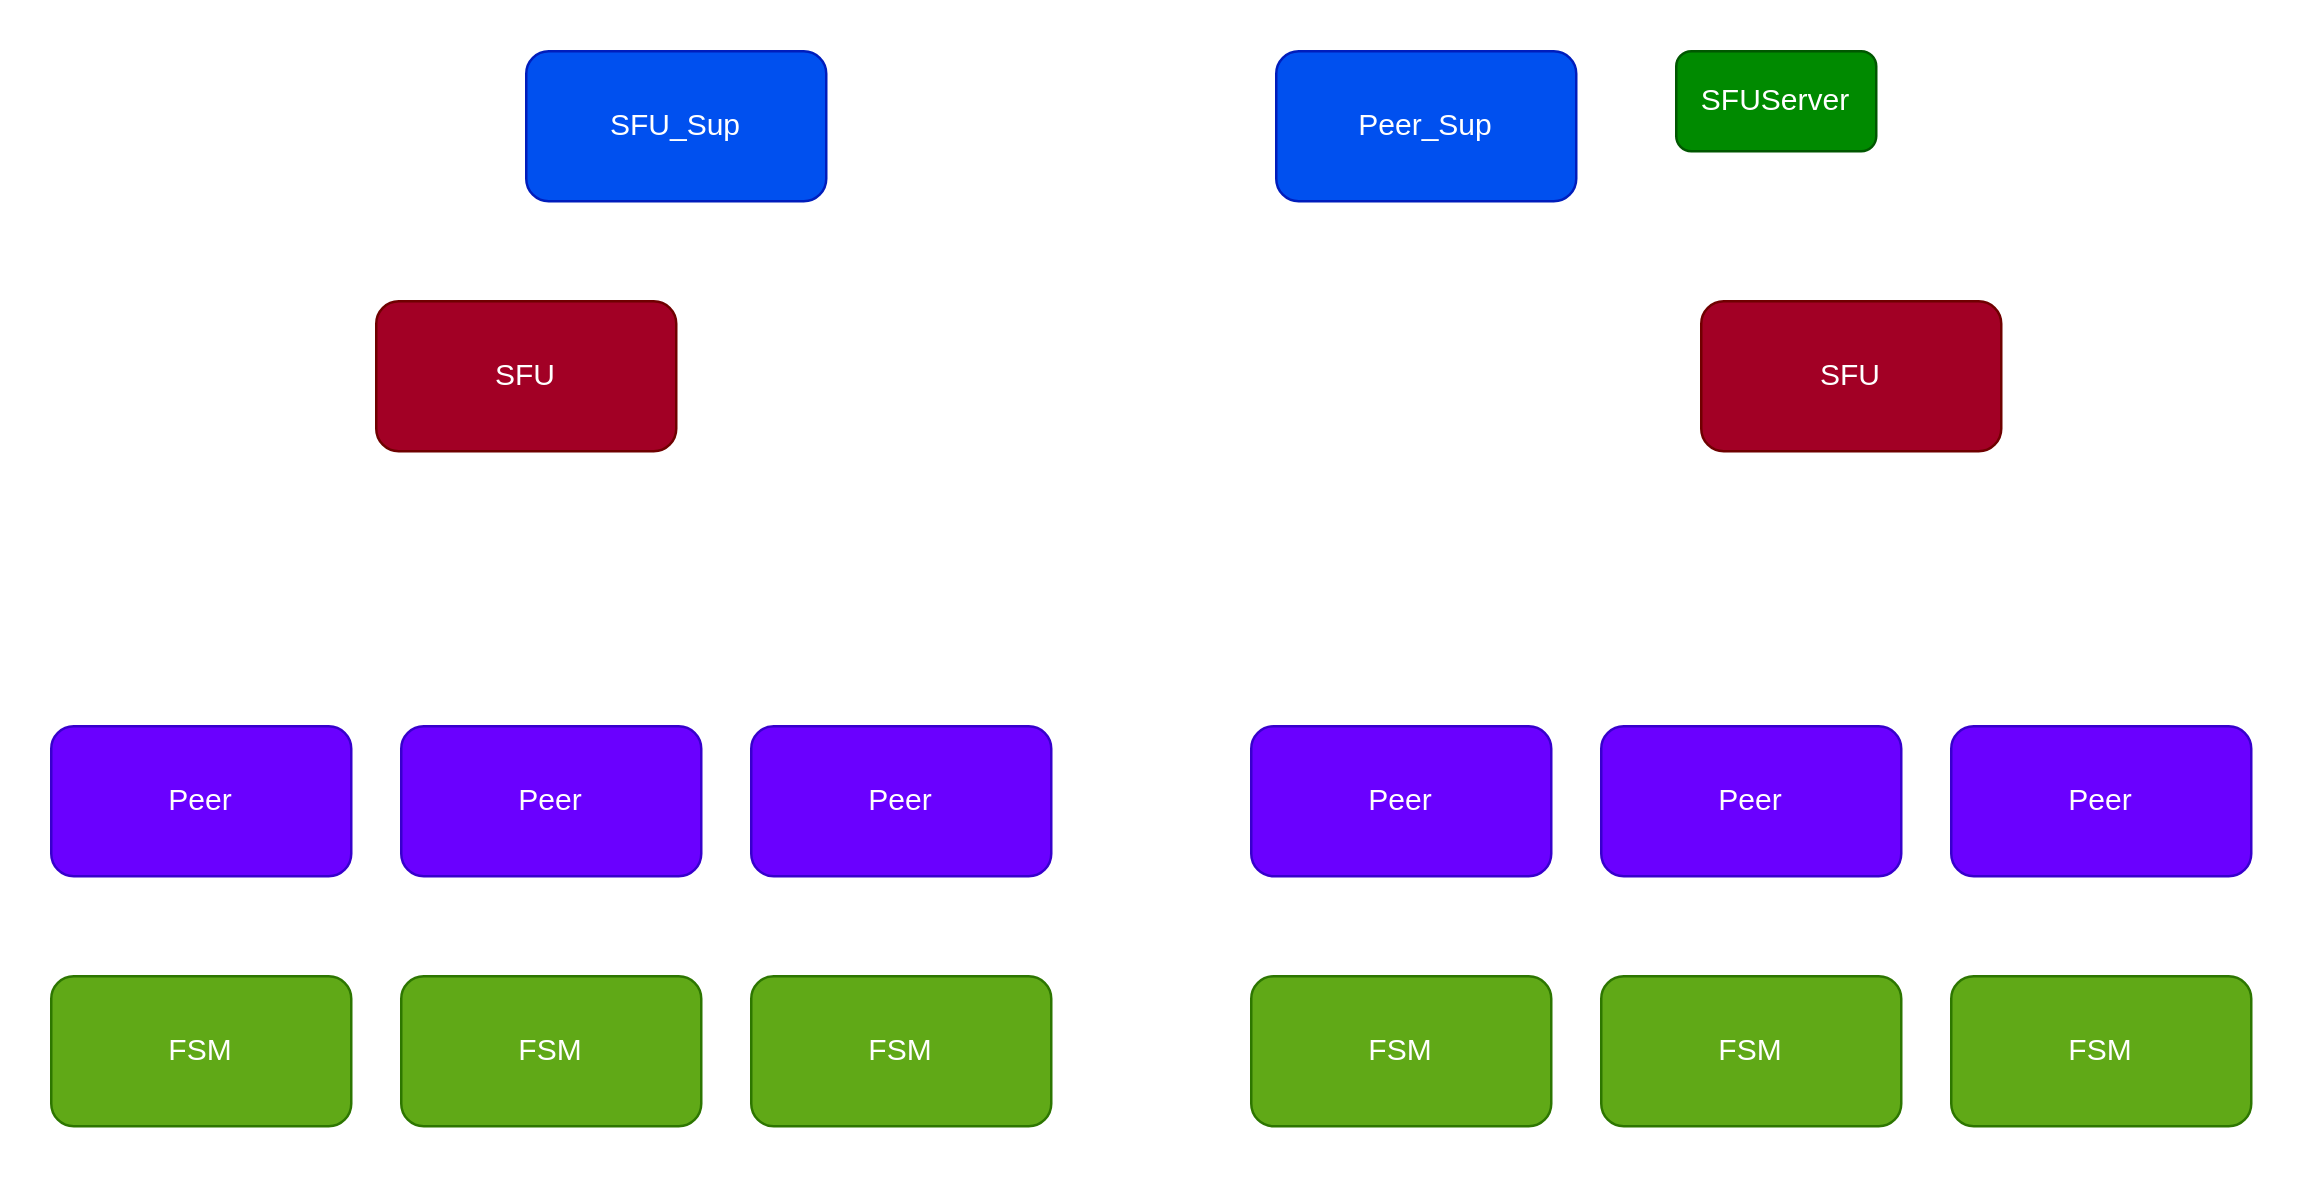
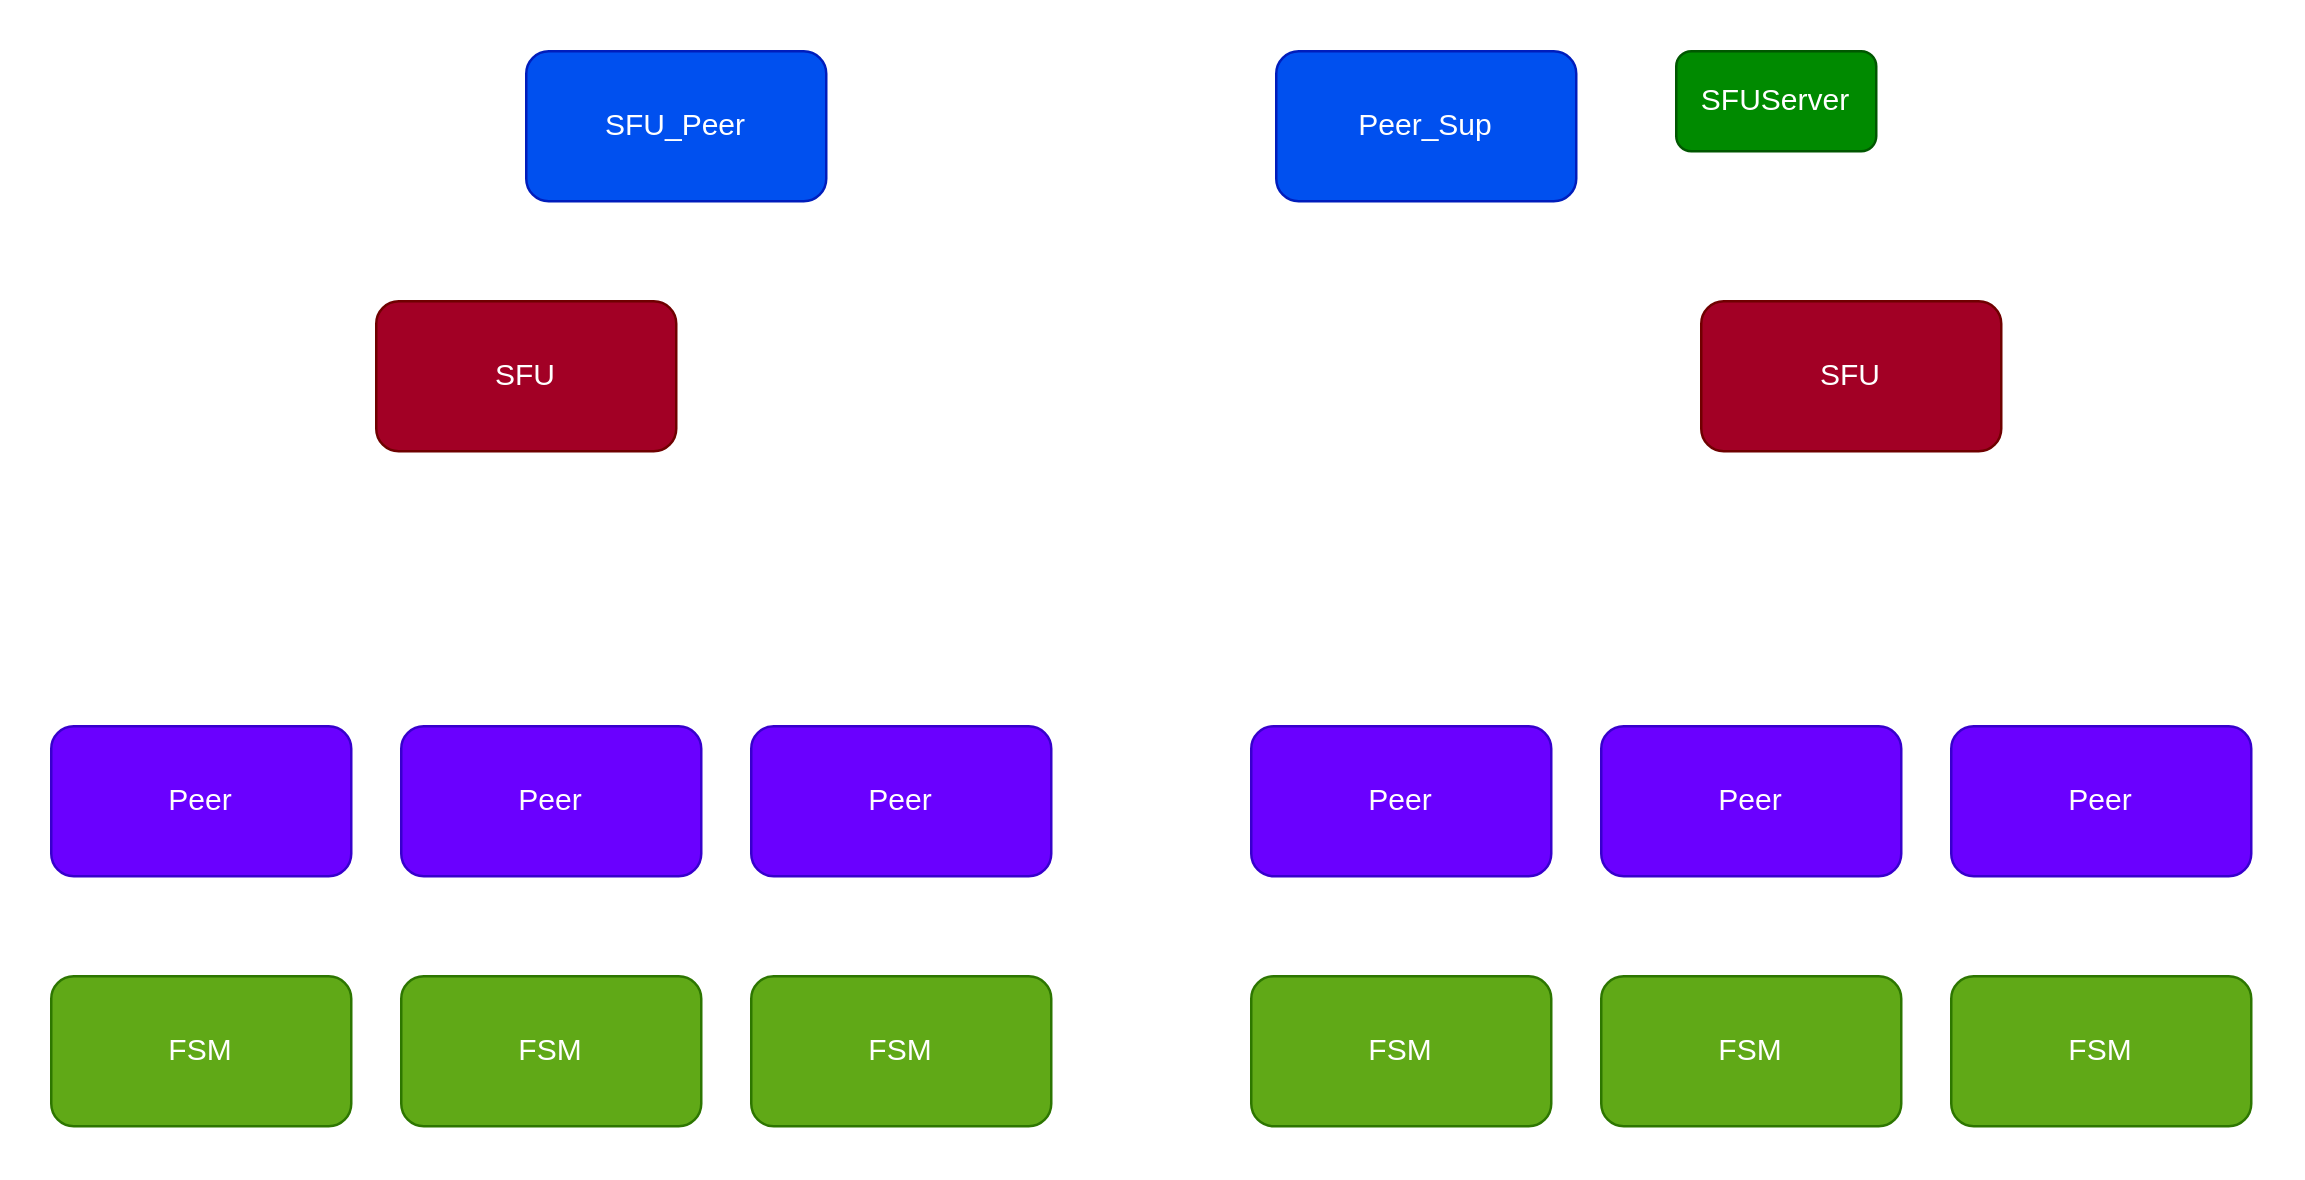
  <mxCell id="0" />
  <mxCell id="1" parent="0" />
  <mxCell id="2" value="SFU" style="rounded=1;whiteSpace=wrap;html=1;fillColor=#a20025;fontColor=#ffffff;strokeColor=#6F0000;" vertex="1" parent="1"><mxGeometry x="150" y="120" width="120" height="60" as="geometry" /></mxCell>
  <mxCell id="3" value="Peer" style="rounded=1;whiteSpace=wrap;html=1;fillColor=#6a00ff;fontColor=#ffffff;strokeColor=#3700CC;" vertex="1" parent="1"><mxGeometry x="20" y="290" width="120" height="60" as="geometry" /></mxCell>
  <mxCell id="4" value="FSM" style="rounded=1;whiteSpace=wrap;html=1;fillColor=#60a917;fontColor=#ffffff;strokeColor=#2D7600;" vertex="1" parent="1"><mxGeometry x="20" y="390" width="120" height="60" as="geometry" /></mxCell>
  <mxCell id="5" value="Peer" style="rounded=1;whiteSpace=wrap;html=1;fillColor=#6a00ff;fontColor=#ffffff;strokeColor=#3700CC;" vertex="1" parent="1"><mxGeometry x="160" y="290" width="120" height="60" as="geometry" /></mxCell>
  <mxCell id="6" value="FSM" style="rounded=1;whiteSpace=wrap;html=1;fillColor=#60a917;fontColor=#ffffff;strokeColor=#2D7600;" vertex="1" parent="1"><mxGeometry x="160" y="390" width="120" height="60" as="geometry" /></mxCell>
  <mxCell id="7" value="Peer" style="rounded=1;whiteSpace=wrap;html=1;fillColor=#6a00ff;fontColor=#ffffff;strokeColor=#3700CC;" vertex="1" parent="1"><mxGeometry x="300" y="290" width="120" height="60" as="geometry" /></mxCell>
  <mxCell id="8" value="FSM" style="rounded=1;whiteSpace=wrap;html=1;fillColor=#60a917;fontColor=#ffffff;strokeColor=#2D7600;" vertex="1" parent="1"><mxGeometry x="300" y="390" width="120" height="60" as="geometry" /></mxCell>
  <mxCell id="9" value="SFU" style="rounded=1;whiteSpace=wrap;html=1;fillColor=#a20025;fontColor=#ffffff;strokeColor=#6F0000;" vertex="1" parent="1"><mxGeometry x="680" y="120" width="120" height="60" as="geometry" /></mxCell>
  <mxCell id="10" value="Peer" style="rounded=1;whiteSpace=wrap;html=1;fillColor=#6a00ff;fontColor=#ffffff;strokeColor=#3700CC;" vertex="1" parent="1"><mxGeometry x="500" y="290" width="120" height="60" as="geometry" /></mxCell>
  <mxCell id="11" value="FSM" style="rounded=1;whiteSpace=wrap;html=1;fillColor=#60a917;fontColor=#ffffff;strokeColor=#2D7600;" vertex="1" parent="1"><mxGeometry x="500" y="390" width="120" height="60" as="geometry" /></mxCell>
  <mxCell id="12" value="Peer" style="rounded=1;whiteSpace=wrap;html=1;fillColor=#6a00ff;fontColor=#ffffff;strokeColor=#3700CC;" vertex="1" parent="1"><mxGeometry x="640" y="290" width="120" height="60" as="geometry" /></mxCell>
  <mxCell id="13" value="FSM" style="rounded=1;whiteSpace=wrap;html=1;fillColor=#60a917;fontColor=#ffffff;strokeColor=#2D7600;" vertex="1" parent="1"><mxGeometry x="640" y="390" width="120" height="60" as="geometry" /></mxCell>
  <mxCell id="14" value="Peer" style="rounded=1;whiteSpace=wrap;html=1;fillColor=#6a00ff;fontColor=#ffffff;strokeColor=#3700CC;" vertex="1" parent="1"><mxGeometry x="780" y="290" width="120" height="60" as="geometry" /></mxCell>
  <mxCell id="15" value="FSM" style="rounded=1;whiteSpace=wrap;html=1;fillColor=#60a917;fontColor=#ffffff;strokeColor=#2D7600;" vertex="1" parent="1"><mxGeometry x="780" y="390" width="120" height="60" as="geometry" /></mxCell>
  <mxCell id="16" value="SFUServer" style="rounded=1;whiteSpace=wrap;html=1;fillColor=#008a00;fontColor=#ffffff;strokeColor=#005700;" vertex="1" parent="1"><mxGeometry x="670" y="20" width="80" height="40" as="geometry" /></mxCell>
- <mxCell id="17" value="SFU_Sup" style="rounded=1;whiteSpace=wrap;html=1;fillColor=#0050ef;fontColor=#ffffff;strokeColor=#001DBC;" vertex="1" parent="1"><mxGeometry x="210" y="20" width="120" height="60" as="geometry" /></mxCell>
+ <mxCell id="17" value="SFU_Peer" style="rounded=1;whiteSpace=wrap;html=1;fillColor=#0050ef;fontColor=#ffffff;strokeColor=#001DBC;" vertex="1" parent="1"><mxGeometry x="210" y="20" width="120" height="60" as="geometry" /></mxCell>
  <mxCell id="18" value="Peer_Sup" style="rounded=1;whiteSpace=wrap;html=1;fillColor=#0050ef;fontColor=#ffffff;strokeColor=#001DBC;" vertex="1" parent="1"><mxGeometry x="510" y="20" width="120" height="60" as="geometry" /></mxCell>
